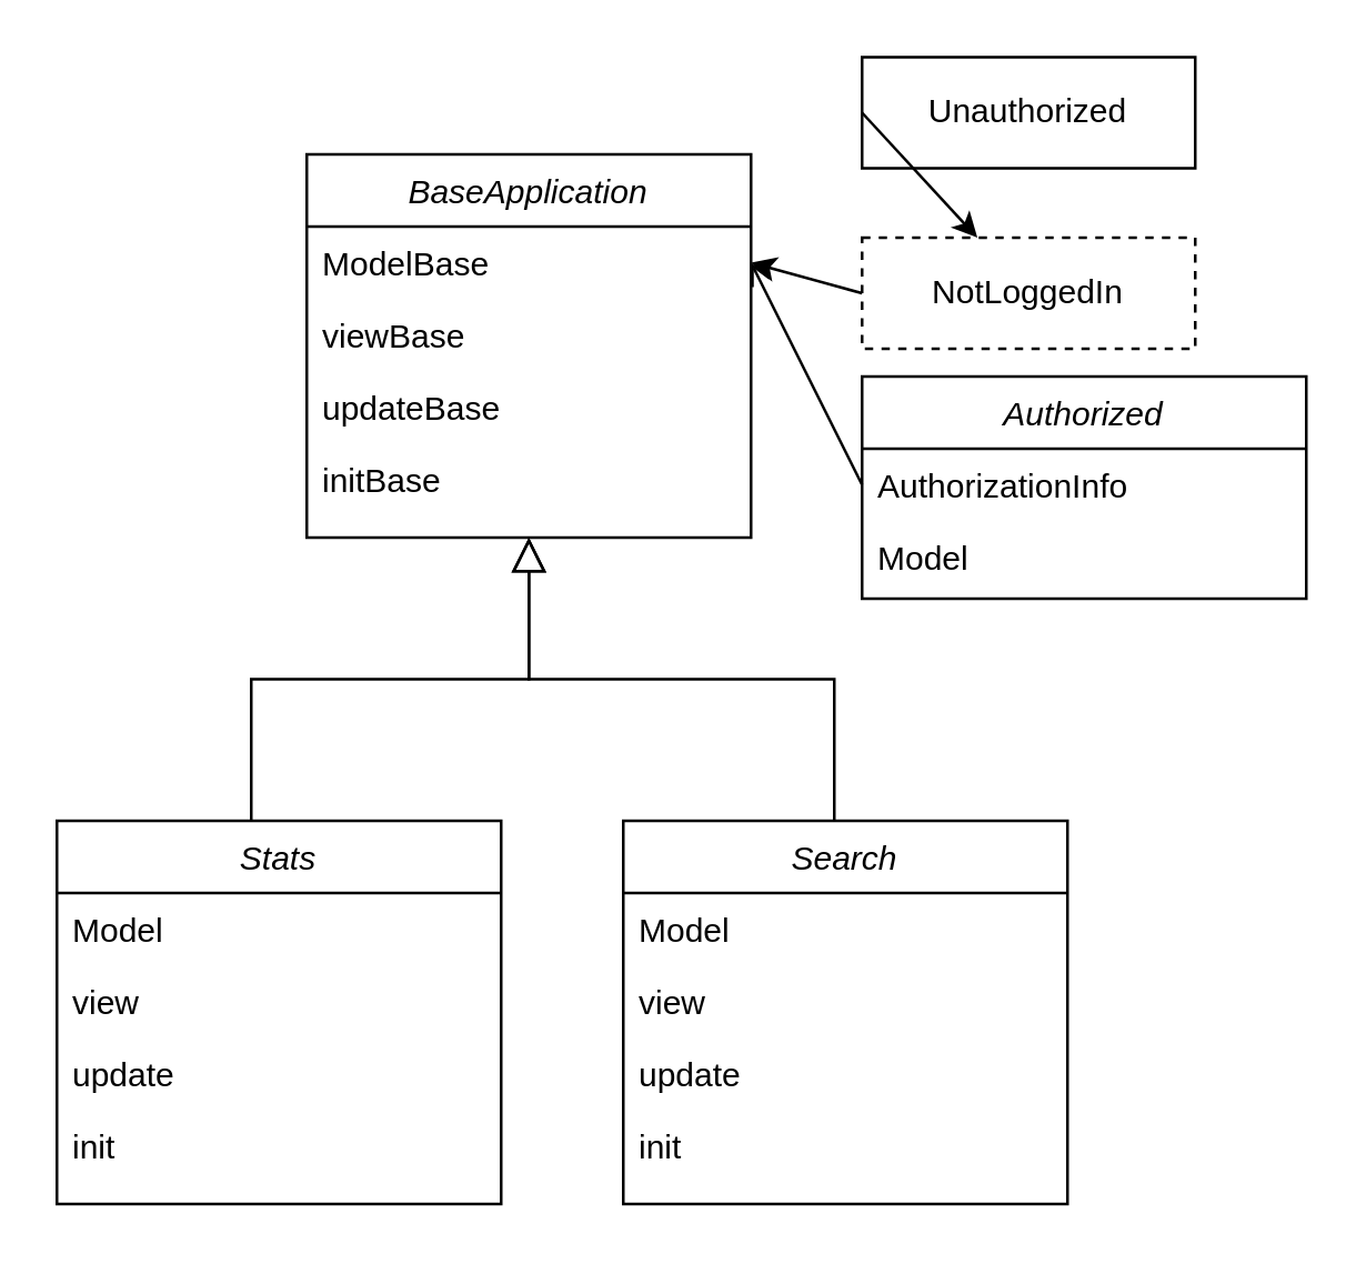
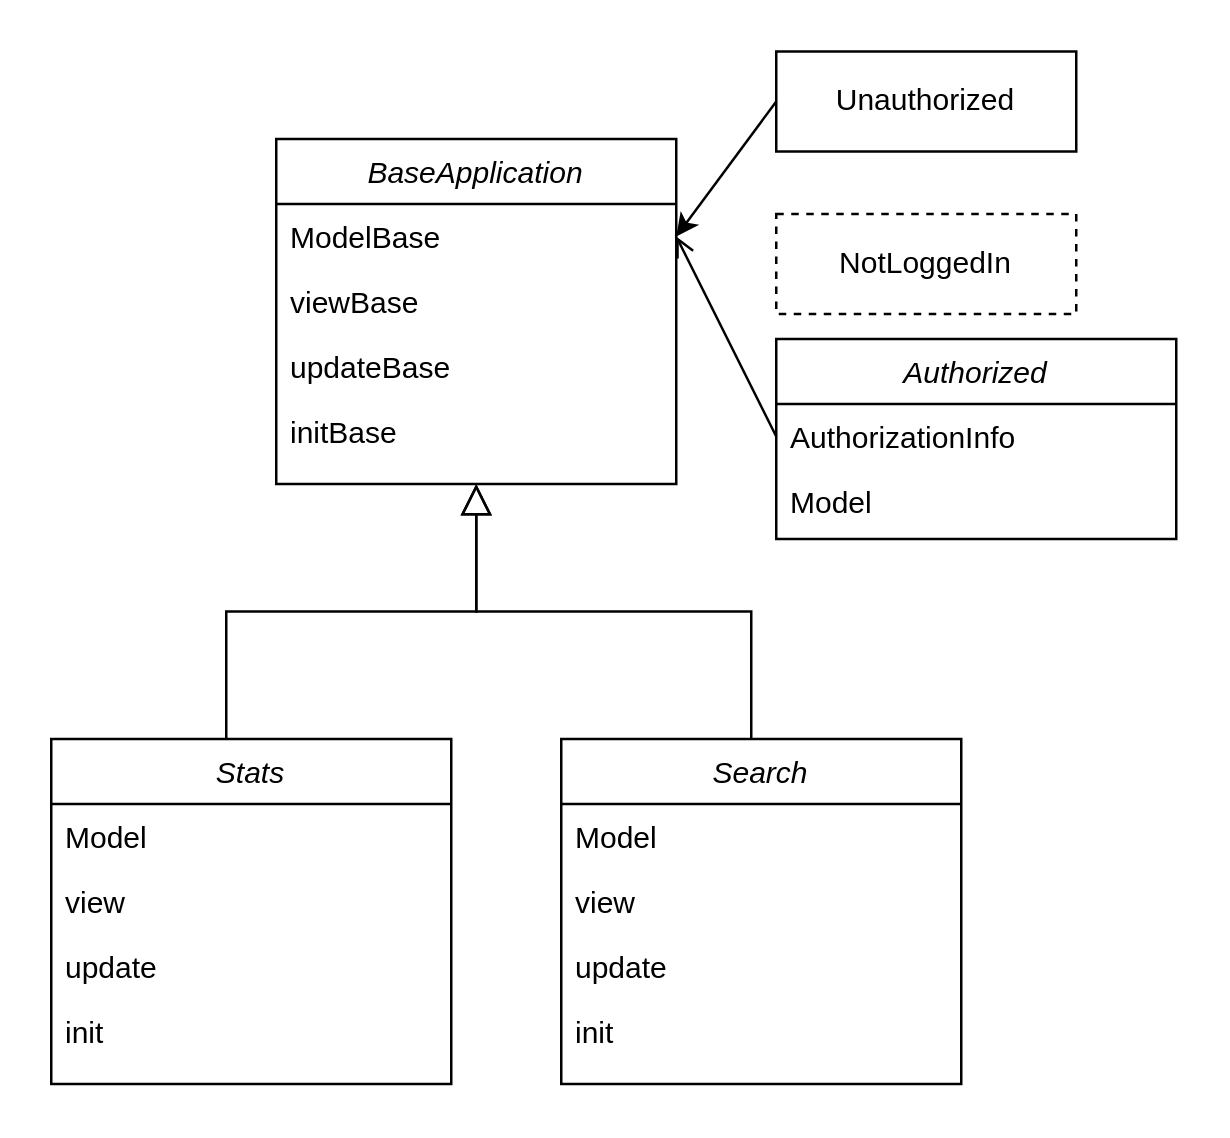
  <mxCell id="0" />
  <mxCell id="1" parent="0" />
  <mxCell id="2" value="BaseApplication" style="swimlane;fontStyle=2;align=center;verticalAlign=top;childLayout=stackLayout;horizontal=1;startSize=26;horizontalStack=0;resizeParent=1;resizeLast=0;collapsible=1;marginBottom=0;rounded=0;shadow=0;strokeWidth=1;" parent="1" vertex="1"><mxGeometry x="110" y="55" width="160" height="138" as="geometry"><mxRectangle x="230" y="140" width="160" height="26" as="alternateBounds" /></mxGeometry></mxCell>
  <mxCell id="3" value="ModelBase" style="text;align=left;verticalAlign=top;spacingLeft=4;spacingRight=4;overflow=hidden;rotatable=0;points=[[0,0.5],[1,0.5]];portConstraint=eastwest;rounded=0;shadow=0;html=0;" vertex="1" parent="2"><mxGeometry y="26" width="160" height="26" as="geometry" /></mxCell>
  <mxCell id="4" value="viewBase" style="text;align=left;verticalAlign=top;spacingLeft=4;spacingRight=4;overflow=hidden;rotatable=0;points=[[0,0.5],[1,0.5]];portConstraint=eastwest;rounded=0;shadow=0;html=0;" parent="2" vertex="1"><mxGeometry y="52" width="160" height="26" as="geometry" /></mxCell>
  <mxCell id="5" value="updateBase" style="text;align=left;verticalAlign=top;spacingLeft=4;spacingRight=4;overflow=hidden;rotatable=0;points=[[0,0.5],[1,0.5]];portConstraint=eastwest;rounded=0;shadow=0;html=0;" vertex="1" parent="2"><mxGeometry y="78" width="160" height="26" as="geometry" /></mxCell>
  <mxCell id="6" value="initBase" style="text;align=left;verticalAlign=top;spacingLeft=4;spacingRight=4;overflow=hidden;rotatable=0;points=[[0,0.5],[1,0.5]];portConstraint=eastwest;" parent="2" vertex="1"><mxGeometry y="104" width="160" height="26" as="geometry" /></mxCell>
  <mxCell id="7" value="" style="endArrow=block;endSize=10;endFill=0;shadow=0;strokeWidth=1;rounded=0;edgeStyle=elbowEdgeStyle;elbow=vertical;" parent="1" target="2" edge="1"><mxGeometry width="160" relative="1" as="geometry"><mxPoint x="90" y="295" as="sourcePoint" /><mxPoint x="90" y="138" as="targetPoint" /></mxGeometry></mxCell>
  <mxCell id="8" value="" style="endArrow=block;endSize=10;endFill=0;shadow=0;strokeWidth=1;rounded=0;edgeStyle=elbowEdgeStyle;elbow=vertical;" parent="1" target="2" edge="1"><mxGeometry width="160" relative="1" as="geometry"><mxPoint x="300" y="295" as="sourcePoint" /><mxPoint x="200" y="206" as="targetPoint" /></mxGeometry></mxCell>
  <mxCell id="9" value="Unauthorized" style="rounded=0;whiteSpace=wrap;html=1;" vertex="1" parent="1"><mxGeometry x="310" y="20" width="120" height="40" as="geometry" /></mxCell>
  <mxCell id="10" value="NotLoggedIn" style="rounded=0;whiteSpace=wrap;html=1;dashed=1;" vertex="1" parent="1"><mxGeometry x="310" y="85" width="120" height="40" as="geometry" /></mxCell>
  <mxCell id="11" value="Authorized" style="swimlane;fontStyle=2;align=center;verticalAlign=top;childLayout=stackLayout;horizontal=1;startSize=26;horizontalStack=0;resizeParent=1;resizeLast=0;collapsible=1;marginBottom=0;rounded=0;shadow=0;strokeWidth=1;" vertex="1" parent="1"><mxGeometry x="310" y="135" width="160" height="80" as="geometry"><mxRectangle x="230" y="140" width="160" height="26" as="alternateBounds" /></mxGeometry></mxCell>
  <mxCell id="12" value="AuthorizationInfo" style="text;align=left;verticalAlign=top;spacingLeft=4;spacingRight=4;overflow=hidden;rotatable=0;points=[[0,0.5],[1,0.5]];portConstraint=eastwest;" vertex="1" parent="11"><mxGeometry y="26" width="160" height="26" as="geometry" /></mxCell>
  <mxCell id="13" value="Model" style="text;align=left;verticalAlign=top;spacingLeft=4;spacingRight=4;overflow=hidden;rotatable=0;points=[[0,0.5],[1,0.5]];portConstraint=eastwest;rounded=0;shadow=0;html=0;" vertex="1" parent="11"><mxGeometry y="52" width="160" height="26" as="geometry" /></mxCell>
- <mxCell id="14" value="" style="endArrow=classic;html=1;rounded=0;exitX=0;exitY=0.5;exitDx=0;exitDy=0;" edge="1" parent="1" source="9" target="10"><mxGeometry width="50" height="50" relative="1" as="geometry"><mxPoint x="230" y="305" as="sourcePoint" /><mxPoint x="280" y="255" as="targetPoint" /></mxGeometry></mxCell>
- <mxCell id="15" value="" style="endArrow=classic;html=1;rounded=0;entryX=1;entryY=0.5;entryDx=0;entryDy=0;exitX=0;exitY=0.5;exitDx=0;exitDy=0;" edge="1" parent="1" source="10" target="3"><mxGeometry width="50" height="50" relative="1" as="geometry"><mxPoint x="320" y="85" as="sourcePoint" /><mxPoint x="280" y="156" as="targetPoint" /></mxGeometry></mxCell>
+ <mxCell id="14" value="" style="endArrow=classic;html=1;rounded=0;entryX=1;entryY=0.5;entryDx=0;entryDy=0;exitX=0;exitY=0.5;exitDx=0;exitDy=0;" edge="1" parent="1" source="9" target="3"><mxGeometry width="50" height="50" relative="1" as="geometry"><mxPoint x="230" y="305" as="sourcePoint" /><mxPoint x="280" y="255" as="targetPoint" /></mxGeometry></mxCell>
  <mxCell id="16" value="" style="endArrow=open;html=1;rounded=0;entryX=1;entryY=0.5;entryDx=0;entryDy=0;exitX=0;exitY=0.5;exitDx=0;exitDy=0;" edge="1" parent="1" source="12" target="3"><mxGeometry width="50" height="50" relative="1" as="geometry"><mxPoint x="320" y="135" as="sourcePoint" /><mxPoint x="280" y="156" as="targetPoint" /></mxGeometry></mxCell>
  <mxCell id="17" value="Stats" style="swimlane;fontStyle=2;align=center;verticalAlign=top;childLayout=stackLayout;horizontal=1;startSize=26;horizontalStack=0;resizeParent=1;resizeLast=0;collapsible=1;marginBottom=0;rounded=0;shadow=0;strokeWidth=1;" vertex="1" parent="1"><mxGeometry x="20" y="295" width="160" height="138" as="geometry"><mxRectangle x="230" y="140" width="160" height="26" as="alternateBounds" /></mxGeometry></mxCell>
  <mxCell id="18" value="Model" style="text;align=left;verticalAlign=top;spacingLeft=4;spacingRight=4;overflow=hidden;rotatable=0;points=[[0,0.5],[1,0.5]];portConstraint=eastwest;rounded=0;shadow=0;html=0;" vertex="1" parent="17"><mxGeometry y="26" width="160" height="26" as="geometry" /></mxCell>
  <mxCell id="19" value="view" style="text;align=left;verticalAlign=top;spacingLeft=4;spacingRight=4;overflow=hidden;rotatable=0;points=[[0,0.5],[1,0.5]];portConstraint=eastwest;rounded=0;shadow=0;html=0;" vertex="1" parent="17"><mxGeometry y="52" width="160" height="26" as="geometry" /></mxCell>
  <mxCell id="20" value="update" style="text;align=left;verticalAlign=top;spacingLeft=4;spacingRight=4;overflow=hidden;rotatable=0;points=[[0,0.5],[1,0.5]];portConstraint=eastwest;rounded=0;shadow=0;html=0;" vertex="1" parent="17"><mxGeometry y="78" width="160" height="26" as="geometry" /></mxCell>
  <mxCell id="21" value="init" style="text;align=left;verticalAlign=top;spacingLeft=4;spacingRight=4;overflow=hidden;rotatable=0;points=[[0,0.5],[1,0.5]];portConstraint=eastwest;" vertex="1" parent="17"><mxGeometry y="104" width="160" height="26" as="geometry" /></mxCell>
  <mxCell id="22" value="Search" style="swimlane;fontStyle=2;align=center;verticalAlign=top;childLayout=stackLayout;horizontal=1;startSize=26;horizontalStack=0;resizeParent=1;resizeLast=0;collapsible=1;marginBottom=0;rounded=0;shadow=0;strokeWidth=1;" vertex="1" parent="1"><mxGeometry x="224" y="295" width="160" height="138" as="geometry"><mxRectangle x="230" y="140" width="160" height="26" as="alternateBounds" /></mxGeometry></mxCell>
  <mxCell id="23" value="Model" style="text;align=left;verticalAlign=top;spacingLeft=4;spacingRight=4;overflow=hidden;rotatable=0;points=[[0,0.5],[1,0.5]];portConstraint=eastwest;rounded=0;shadow=0;html=0;" vertex="1" parent="22"><mxGeometry y="26" width="160" height="26" as="geometry" /></mxCell>
  <mxCell id="24" value="view" style="text;align=left;verticalAlign=top;spacingLeft=4;spacingRight=4;overflow=hidden;rotatable=0;points=[[0,0.5],[1,0.5]];portConstraint=eastwest;rounded=0;shadow=0;html=0;" vertex="1" parent="22"><mxGeometry y="52" width="160" height="26" as="geometry" /></mxCell>
  <mxCell id="25" value="update" style="text;align=left;verticalAlign=top;spacingLeft=4;spacingRight=4;overflow=hidden;rotatable=0;points=[[0,0.5],[1,0.5]];portConstraint=eastwest;rounded=0;shadow=0;html=0;" vertex="1" parent="22"><mxGeometry y="78" width="160" height="26" as="geometry" /></mxCell>
  <mxCell id="26" value="init" style="text;align=left;verticalAlign=top;spacingLeft=4;spacingRight=4;overflow=hidden;rotatable=0;points=[[0,0.5],[1,0.5]];portConstraint=eastwest;" vertex="1" parent="22"><mxGeometry y="104" width="160" height="26" as="geometry" /></mxCell>
